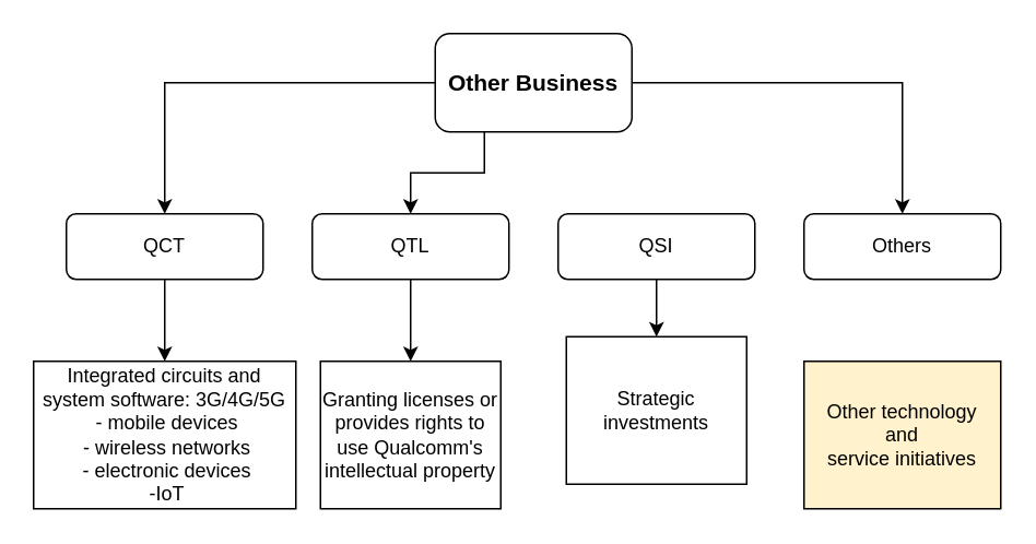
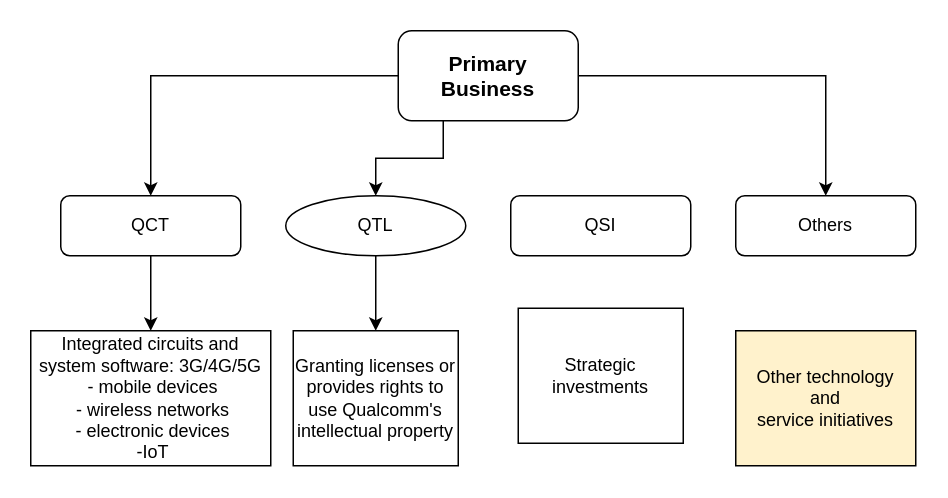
  <mxCell id="0" />
  <mxCell id="1" parent="0" />
  <mxCell id="2" style="edgeStyle=orthogonalEdgeStyle;rounded=0;orthogonalLoop=1;jettySize=auto;html=1;exitX=0.5;exitY=1;exitDx=0;exitDy=0;entryX=0.5;entryY=0;entryDx=0;entryDy=0;" edge="1" parent="1" source="3" target="14"><mxGeometry relative="1" as="geometry" /></mxCell>
- <mxCell id="3" value="QTL" style="rounded=1;whiteSpace=wrap;html=1;" vertex="1" parent="1"><mxGeometry x="190" y="130" width="120" height="40" as="geometry" /></mxCell>
+ <mxCell id="3" value="QTL" style="ellipse;whiteSpace=wrap;html=1;" vertex="1" parent="1"><mxGeometry x="190" y="130" width="120" height="40" as="geometry" /></mxCell>
  <mxCell id="4" style="edgeStyle=orthogonalEdgeStyle;rounded=0;orthogonalLoop=1;jettySize=auto;html=1;exitX=0;exitY=0.5;exitDx=0;exitDy=0;entryX=0.5;entryY=0;entryDx=0;entryDy=0;" edge="1" parent="1" source="7" target="9"><mxGeometry relative="1" as="geometry" /></mxCell>
  <mxCell id="5" style="edgeStyle=orthogonalEdgeStyle;rounded=0;orthogonalLoop=1;jettySize=auto;html=1;exitX=0.25;exitY=1;exitDx=0;exitDy=0;entryX=0.5;entryY=0;entryDx=0;entryDy=0;" edge="1" parent="1" source="7" target="3"><mxGeometry relative="1" as="geometry" /></mxCell>
  <mxCell id="6" style="edgeStyle=orthogonalEdgeStyle;rounded=0;orthogonalLoop=1;jettySize=auto;html=1;exitX=1;exitY=0.5;exitDx=0;exitDy=0;" edge="1" parent="1" source="7" target="12"><mxGeometry relative="1" as="geometry" /></mxCell>
- <mxCell id="7" value="&lt;font style=&quot;font-size: 14px&quot;&gt;&lt;b&gt;Other Business&lt;/b&gt;&lt;/font&gt;" style="rounded=1;whiteSpace=wrap;html=1;" vertex="1" parent="1"><mxGeometry x="265" y="20" width="120" height="60" as="geometry" /></mxCell>
+ <mxCell id="7" value="&lt;font style=&quot;font-size: 14px&quot;&gt;&lt;b&gt;Primary Business&lt;/b&gt;&lt;/font&gt;" style="rounded=1;whiteSpace=wrap;html=1;" vertex="1" parent="1"><mxGeometry x="265" y="20" width="120" height="60" as="geometry" /></mxCell>
  <mxCell id="8" style="edgeStyle=orthogonalEdgeStyle;rounded=0;orthogonalLoop=1;jettySize=auto;html=1;exitX=0.5;exitY=1;exitDx=0;exitDy=0;" edge="1" parent="1" source="9" target="13"><mxGeometry relative="1" as="geometry" /></mxCell>
  <mxCell id="9" value="QCT" style="rounded=1;whiteSpace=wrap;html=1;" vertex="1" parent="1"><mxGeometry x="40" y="130" width="120" height="40" as="geometry" /></mxCell>
- <mxCell id="10" style="edgeStyle=orthogonalEdgeStyle;rounded=0;orthogonalLoop=1;jettySize=auto;html=1;exitX=0.5;exitY=1;exitDx=0;exitDy=0;entryX=0.5;entryY=0;entryDx=0;entryDy=0;" edge="1" parent="1" source="11" target="15"><mxGeometry relative="1" as="geometry" /></mxCell>
  <mxCell id="11" value="QSI" style="rounded=1;whiteSpace=wrap;html=1;" vertex="1" parent="1"><mxGeometry x="340" y="130" width="120" height="40" as="geometry" /></mxCell>
  <mxCell id="12" value="Others" style="rounded=1;whiteSpace=wrap;html=1;" vertex="1" parent="1"><mxGeometry x="490" y="130" width="120" height="40" as="geometry" /></mxCell>
  <mxCell id="13" value="Integrated circuits and system software: 3G/4G/5G&lt;br&gt;&amp;nbsp;- mobile devices&lt;br&gt;&amp;nbsp;- wireless networks&lt;br&gt;&amp;nbsp;- electronic devices&lt;br&gt;&amp;nbsp;-IoT" style="rounded=0;whiteSpace=wrap;html=1;align=center;" vertex="1" parent="1"><mxGeometry x="20" y="220" width="160" height="90" as="geometry" /></mxCell>
  <mxCell id="14" value="Granting licenses or provides rights to use Qualcomm's intellectual property" style="rounded=0;whiteSpace=wrap;html=1;align=center;" vertex="1" parent="1"><mxGeometry x="195" y="220" width="110" height="90" as="geometry" /></mxCell>
  <mxCell id="15" value="Strategic&lt;br&gt;investments" style="rounded=0;whiteSpace=wrap;html=1;align=center;" vertex="1" parent="1"><mxGeometry x="345" y="205" width="110" height="90" as="geometry" /></mxCell>
  <mxCell id="16" value="Other technology&lt;br&gt;and &lt;br&gt;service initiatives" style="rounded=0;whiteSpace=wrap;html=1;align=center;fillColor=#fff2cc;" vertex="1" parent="1"><mxGeometry x="490" y="220" width="120" height="90" as="geometry" /></mxCell>
